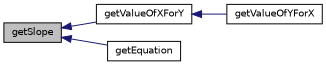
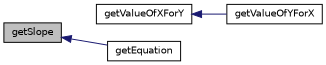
  digraph {
    rankdir=LR
    node [color=black fillcolor=white fontname=Helvetica fontsize=10 shape=record style=filled]
    edge [color=midnightblue dir=back fontname=Helvetica fontsize=10 labelfontname=Helvetica labelfontsize=10 style=solid]
    n1 [fillcolor=grey75 fontcolor=black height=0.2 label=getSlope width=0.4]
    n2 [height=0.2 label=getValueOfXForY width=0.4]
    n3 [height=0.2 label=getEquation width=0.4]
    n4 [height=0.2 label=getValueOfYForX width=0.4]
-   n1 -> n2
    n1 -> n3
    n2 -> n4
  }
